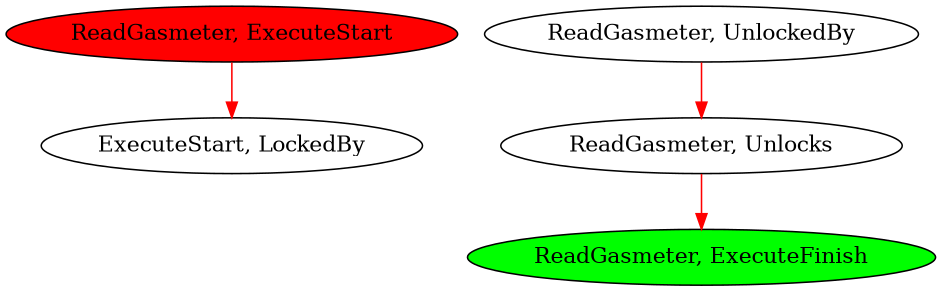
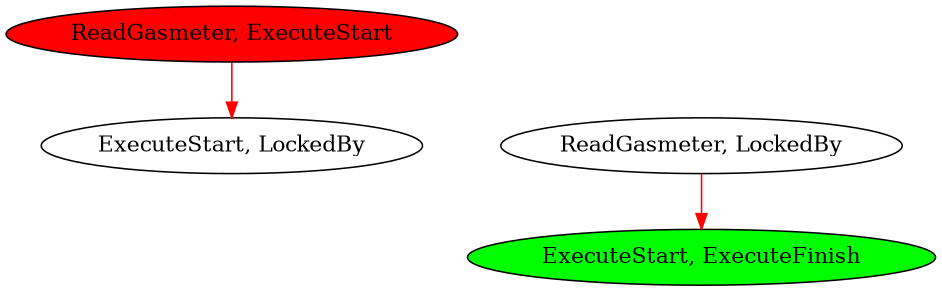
  digraph {
    edge [color=red]
    n1 [fillcolor=red label="ReadGasmeter, ExecuteStart" style=filled]
    n2 [label="ExecuteStart, LockedBy"]
-   n3 [label="ReadGasmeter, UnlockedBy"]
-   n4 [label="ReadGasmeter, Unlocks"]
-   n5 [fillcolor=green label="ReadGasmeter, ExecuteFinish" style=filled]
+   n4 [label="ReadGasmeter, LockedBy"]
+   n5 [fillcolor=green label="ExecuteStart, ExecuteFinish" style=filled]
    n1 -> n2
-   n3 -> n4
    n4 -> n5
  }
